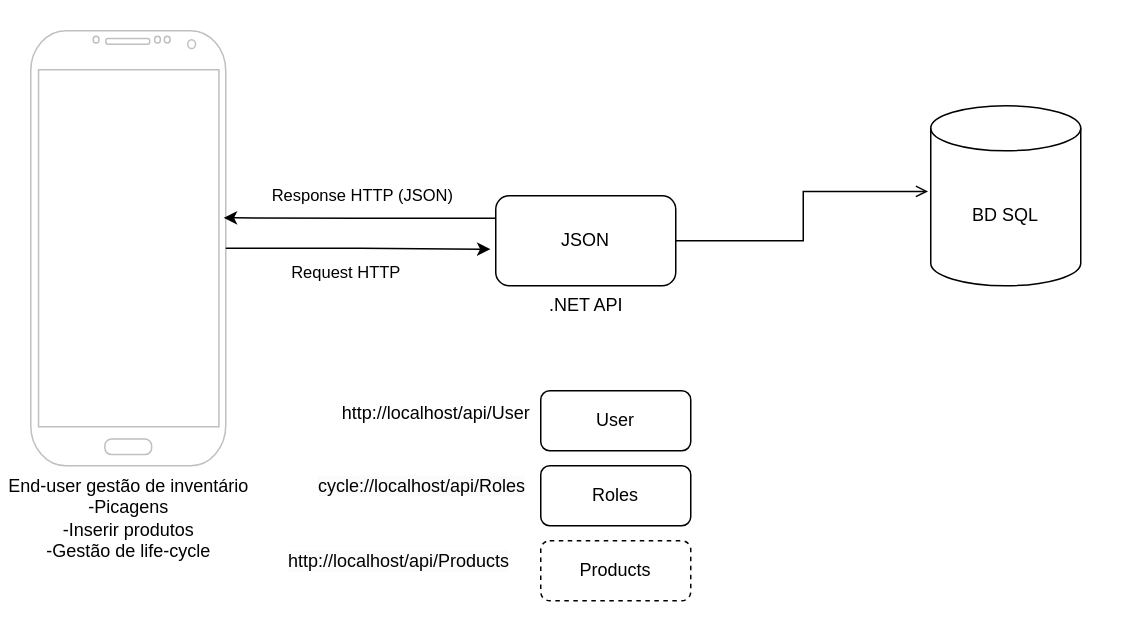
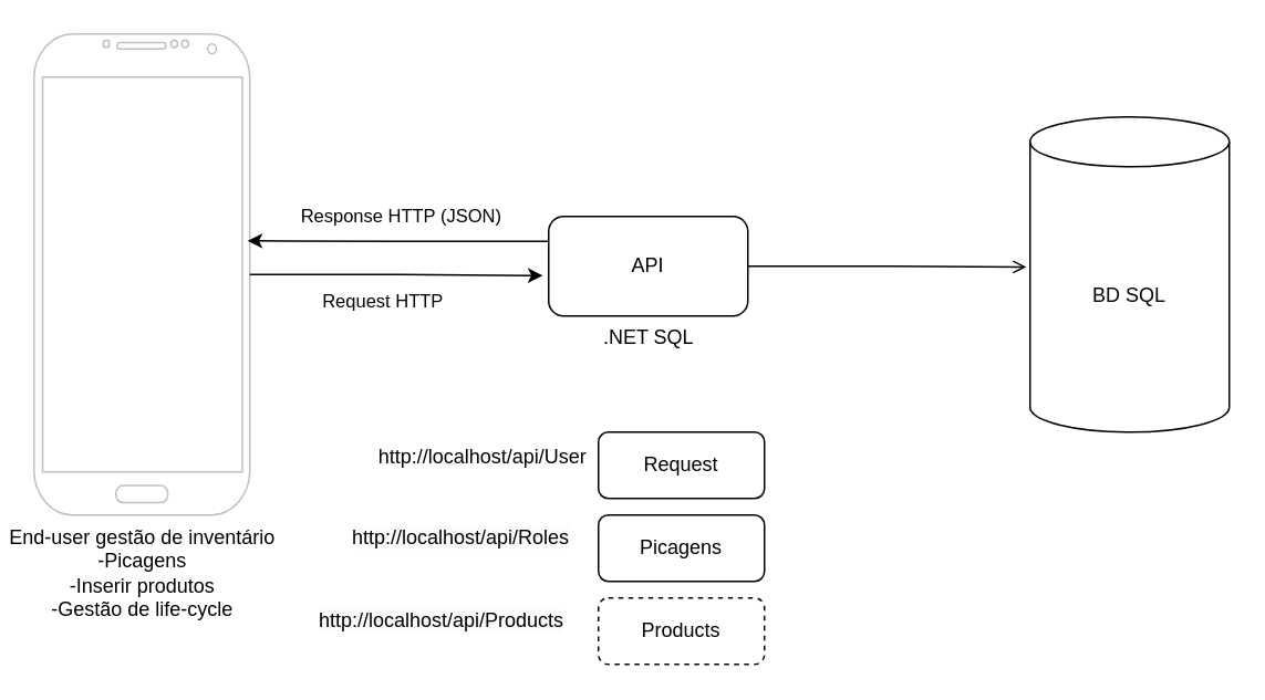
  <mxCell id="0" />
  <mxCell id="1" parent="0" />
  <mxCell id="2" value="End-user gestão de inventário&lt;div&gt;-Picagens&lt;/div&gt;&lt;div&gt;-Inserir produtos&lt;/div&gt;&lt;div&gt;-Gestão de life-cycle&lt;/div&gt;&lt;div&gt;&lt;br&gt;&lt;/div&gt;" style="verticalLabelPosition=bottom;verticalAlign=top;html=1;shadow=0;dashed=0;strokeWidth=1;shape=mxgraph.android.phone2;strokeColor=#c0c0c0;" vertex="1" parent="1"><mxGeometry x="20" y="20" width="130" height="290" as="geometry" /></mxCell>
- <mxCell id="3" value="BD SQL" style="shape=cylinder3;whiteSpace=wrap;html=1;boundedLbl=1;backgroundOutline=1;size=15;" vertex="1" parent="1"><mxGeometry x="620" y="70" width="100" height="120" as="geometry" /></mxCell>
- <mxCell id="4" value="JSON" style="rounded=1;whiteSpace=wrap;html=1;" vertex="1" parent="1"><mxGeometry x="330" y="130" width="120" height="60" as="geometry" /></mxCell>
- <mxCell id="5" value=".NET API" style="text;html=1;align=center;verticalAlign=middle;resizable=0;points=[];autosize=1;strokeColor=none;fillColor=none;" vertex="1" parent="1"><mxGeometry x="355" y="188" width="70" height="30" as="geometry" /></mxCell>
+ <mxCell id="3" value="BD SQL" style="shape=cylinder3;whiteSpace=wrap;html=1;boundedLbl=1;backgroundOutline=1;size=15;" vertex="1" parent="1"><mxGeometry x="620" y="70" width="120" height="190" as="geometry" /></mxCell>
+ <mxCell id="4" value="API" style="rounded=1;whiteSpace=wrap;html=1;" vertex="1" parent="1"><mxGeometry x="330" y="130" width="120" height="60" as="geometry" /></mxCell>
+ <mxCell id="5" value=".NET SQL" style="text;html=1;align=center;verticalAlign=middle;resizable=0;points=[];autosize=1;strokeColor=none;fillColor=none;" vertex="1" parent="1"><mxGeometry x="355" y="188" width="70" height="30" as="geometry" /></mxCell>
  <mxCell id="6" style="edgeStyle=orthogonalEdgeStyle;rounded=0;orthogonalLoop=1;jettySize=auto;html=1;entryX=-0.029;entryY=0.594;entryDx=0;entryDy=0;entryPerimeter=0;" edge="1" parent="1" source="2" target="4"><mxGeometry relative="1" as="geometry" /></mxCell>
  <mxCell id="7" value="Request HTTP" style="edgeLabel;html=1;align=center;verticalAlign=middle;resizable=0;points=[];" vertex="1" connectable="0" parent="6"><mxGeometry x="-0.239" relative="1" as="geometry"><mxPoint x="12" y="15" as="offset" /></mxGeometry></mxCell>
  <mxCell id="8" style="edgeStyle=orthogonalEdgeStyle;rounded=0;orthogonalLoop=1;jettySize=auto;html=1;exitX=0;exitY=0.25;exitDx=0;exitDy=0;entryX=0.989;entryY=0.43;entryDx=0;entryDy=0;entryPerimeter=0;" edge="1" parent="1" source="4" target="2"><mxGeometry relative="1" as="geometry" /></mxCell>
  <mxCell id="9" value="Response HTTP (JSON)" style="edgeLabel;html=1;align=center;verticalAlign=middle;resizable=0;points=[];" vertex="1" connectable="0" parent="8"><mxGeometry x="0.062" y="1" relative="1" as="geometry"><mxPoint x="6" y="-16" as="offset" /></mxGeometry></mxCell>
  <mxCell id="10" style="edgeStyle=orthogonalEdgeStyle;rounded=0;orthogonalLoop=1;jettySize=auto;html=1;entryX=-0.018;entryY=0.476;entryDx=0;entryDy=0;entryPerimeter=0;endArrow=open;" edge="1" parent="1" source="4" target="3"><mxGeometry relative="1" as="geometry" /></mxCell>
- <mxCell id="11" value="User" style="rounded=1;whiteSpace=wrap;html=1;" vertex="1" parent="1"><mxGeometry x="360" y="260" width="100" height="40" as="geometry" /></mxCell>
- <mxCell id="12" value="Roles" style="rounded=1;whiteSpace=wrap;html=1;" vertex="1" parent="1"><mxGeometry x="360" y="310" width="100" height="40" as="geometry" /></mxCell>
+ <mxCell id="11" value="Request" style="rounded=1;whiteSpace=wrap;html=1;" vertex="1" parent="1"><mxGeometry x="360" y="260" width="100" height="40" as="geometry" /></mxCell>
+ <mxCell id="12" value="Picagens" style="rounded=1;whiteSpace=wrap;html=1;" vertex="1" parent="1"><mxGeometry x="360" y="310" width="100" height="40" as="geometry" /></mxCell>
  <mxCell id="13" value="Products" style="rounded=1;whiteSpace=wrap;html=1;dashed=1;" vertex="1" parent="1"><mxGeometry x="360" y="360" width="100" height="40" as="geometry" /></mxCell>
  <mxCell id="14" value="http://localhost/api/User" style="text;html=1;align=center;verticalAlign=middle;resizable=0;points=[];autosize=1;strokeColor=none;fillColor=none;" vertex="1" parent="1"><mxGeometry x="215" y="260" width="150" height="30" as="geometry" /></mxCell>
- <mxCell id="15" value="&lt;span style=&quot;color: rgb(0, 0, 0); font-family: Helvetica; font-size: 12px; font-style: normal; font-variant-ligatures: normal; font-variant-caps: normal; font-weight: 400; letter-spacing: normal; orphans: 2; text-align: center; text-indent: 0px; text-transform: none; widows: 2; word-spacing: 0px; -webkit-text-stroke-width: 0px; white-space: nowrap; background-color: rgb(251, 251, 251); text-decoration-thickness: initial; text-decoration-style: initial; text-decoration-color: initial; float: none; display: inline !important;&quot;&gt;cycle://localhost/api/Roles&lt;/span&gt;" style="text;whiteSpace=wrap;html=1;" vertex="1" parent="1"><mxGeometry x="210" y="310" width="160" height="40" as="geometry" /></mxCell>
+ <mxCell id="15" value="&lt;span style=&quot;color: rgb(0, 0, 0); font-family: Helvetica; font-size: 12px; font-style: normal; font-variant-ligatures: normal; font-variant-caps: normal; font-weight: 400; letter-spacing: normal; orphans: 2; text-align: center; text-indent: 0px; text-transform: none; widows: 2; word-spacing: 0px; -webkit-text-stroke-width: 0px; white-space: nowrap; background-color: rgb(251, 251, 251); text-decoration-thickness: initial; text-decoration-style: initial; text-decoration-color: initial; float: none; display: inline !important;&quot;&gt;http://localhost/api/Roles&lt;/span&gt;" style="text;whiteSpace=wrap;html=1;" vertex="1" parent="1"><mxGeometry x="210" y="310" width="160" height="40" as="geometry" /></mxCell>
  <mxCell id="16" value="&lt;span style=&quot;color: rgb(0, 0, 0); font-family: Helvetica; font-size: 12px; font-style: normal; font-variant-ligatures: normal; font-variant-caps: normal; font-weight: 400; letter-spacing: normal; orphans: 2; text-align: center; text-indent: 0px; text-transform: none; widows: 2; word-spacing: 0px; -webkit-text-stroke-width: 0px; white-space: nowrap; background-color: rgb(251, 251, 251); text-decoration-thickness: initial; text-decoration-style: initial; text-decoration-color: initial; float: none; display: inline !important;&quot;&gt;http://localhost/api/Products&lt;/span&gt;" style="text;whiteSpace=wrap;html=1;" vertex="1" parent="1"><mxGeometry x="190" y="360" width="160" height="40" as="geometry" /></mxCell>
